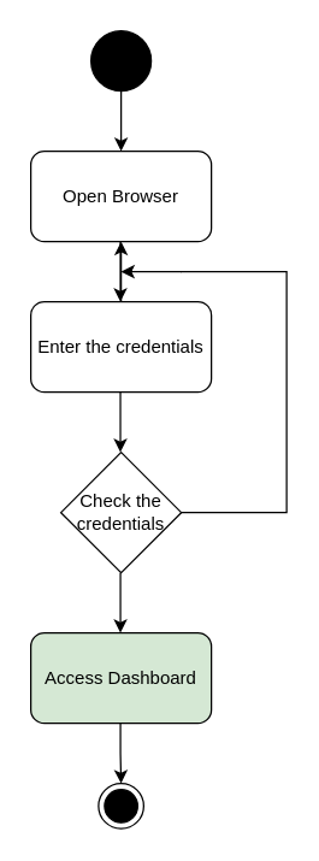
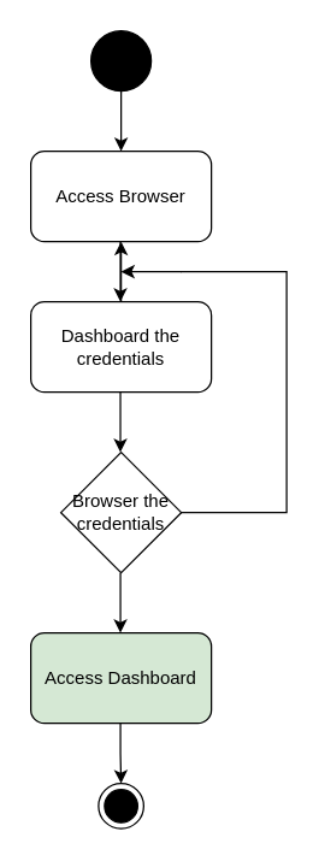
  <mxCell id="0" />
  <mxCell id="1" parent="0" />
  <mxCell id="2" value="" style="ellipse;fillColor=strokeColor;html=1;" parent="1" vertex="1"><mxGeometry x="60" y="20" width="40" height="40" as="geometry" /></mxCell>
- <mxCell id="3" value="Open Browser" style="rounded=1;whiteSpace=wrap;html=1;" parent="1" vertex="1"><mxGeometry x="20" y="100" width="120" height="60" as="geometry" /></mxCell>
+ <mxCell id="3" value="Access Browser" style="rounded=1;whiteSpace=wrap;html=1;" parent="1" vertex="1"><mxGeometry x="20" y="100" width="120" height="60" as="geometry" /></mxCell>
  <mxCell id="4" value="" style="endArrow=classic;html=1;rounded=0;exitX=0.5;exitY=1;exitDx=0;exitDy=0;entryX=0.5;entryY=0;entryDx=0;entryDy=0;" parent="1" source="2" target="3" edge="1"><mxGeometry width="50" height="50" relative="1" as="geometry"><mxPoint x="110" y="200" as="sourcePoint" /><mxPoint x="220" y="180" as="targetPoint" /></mxGeometry></mxCell>
  <mxCell id="5" value="" style="edgeStyle=orthogonalEdgeStyle;rounded=0;orthogonalLoop=1;jettySize=auto;html=1;" parent="1" source="6" target="3" edge="1"><mxGeometry relative="1" as="geometry" /></mxCell>
- <mxCell id="6" value="Enter the credentials" style="rounded=1;whiteSpace=wrap;html=1;" parent="1" vertex="1"><mxGeometry x="20" y="200" width="120" height="60" as="geometry" /></mxCell>
+ <mxCell id="6" value="Dashboard the credentials" style="rounded=1;whiteSpace=wrap;html=1;" parent="1" vertex="1"><mxGeometry x="20" y="200" width="120" height="60" as="geometry" /></mxCell>
  <mxCell id="7" value="" style="endArrow=classic;html=1;rounded=0;exitX=0.5;exitY=1;exitDx=0;exitDy=0;entryX=0.5;entryY=0;entryDx=0;entryDy=0;" parent="1" edge="1"><mxGeometry width="50" height="50" relative="1" as="geometry"><mxPoint x="79.52" y="160" as="sourcePoint" /><mxPoint x="79.52" y="200" as="targetPoint" /><Array as="points"><mxPoint x="79.52" y="180" /></Array></mxGeometry></mxCell>
- <mxCell id="8" value="Check the credentials" style="rhombus;whiteSpace=wrap;html=1;" parent="1" vertex="1"><mxGeometry x="40" y="300" width="80" height="80" as="geometry" /></mxCell>
+ <mxCell id="8" value="Browser the credentials" style="rhombus;whiteSpace=wrap;html=1;" parent="1" vertex="1"><mxGeometry x="40" y="300" width="80" height="80" as="geometry" /></mxCell>
  <mxCell id="9" value="" style="endArrow=classic;html=1;rounded=0;exitX=0.5;exitY=1;exitDx=0;exitDy=0;entryX=0.5;entryY=0;entryDx=0;entryDy=0;" parent="1" edge="1"><mxGeometry width="50" height="50" relative="1" as="geometry"><mxPoint x="79.52" y="260" as="sourcePoint" /><mxPoint x="79.52" y="300" as="targetPoint" /><Array as="points"><mxPoint x="79.52" y="280" /></Array></mxGeometry></mxCell>
  <mxCell id="10" value="" style="shape=partialRectangle;whiteSpace=wrap;html=1;bottom=1;right=1;left=1;top=0;fillColor=none;routingCenterX=-0.5;direction=north;" parent="1" vertex="1"><mxGeometry x="120" y="180" width="70" height="160" as="geometry" /></mxCell>
  <mxCell id="11" value="" style="endArrow=classic;html=1;rounded=0;exitX=1;exitY=0;exitDx=0;exitDy=0;" parent="1" source="10" edge="1"><mxGeometry width="50" height="50" relative="1" as="geometry"><mxPoint x="130" y="390" as="sourcePoint" /><mxPoint x="80" y="180" as="targetPoint" /></mxGeometry></mxCell>
  <mxCell id="12" value="" style="endArrow=classic;html=1;rounded=0;exitX=0.5;exitY=1;exitDx=0;exitDy=0;entryX=0.5;entryY=0;entryDx=0;entryDy=0;" parent="1" edge="1"><mxGeometry width="50" height="50" relative="1" as="geometry"><mxPoint x="79.55" y="380" as="sourcePoint" /><mxPoint x="79.55" y="420" as="targetPoint" /><Array as="points"><mxPoint x="79.55" y="400" /></Array></mxGeometry></mxCell>
  <mxCell id="13" value="Access Dashboard" style="rounded=1;whiteSpace=wrap;html=1;fillColor=#d5e8d4;" parent="1" vertex="1"><mxGeometry x="20" y="420" width="120" height="60" as="geometry" /></mxCell>
  <mxCell id="14" value="" style="endArrow=classic;html=1;rounded=0;exitX=0.5;exitY=1;exitDx=0;exitDy=0;entryX=0.5;entryY=0;entryDx=0;entryDy=0;" parent="1" target="15" edge="1"><mxGeometry width="50" height="50" relative="1" as="geometry"><mxPoint x="79.55" y="480" as="sourcePoint" /><mxPoint x="79.55" y="520" as="targetPoint" /><Array as="points"><mxPoint x="79.55" y="500" /></Array></mxGeometry></mxCell>
  <mxCell id="15" value="" style="ellipse;html=1;shape=endState;fillColor=strokeColor;" parent="1" vertex="1"><mxGeometry x="65" y="520" width="30" height="30" as="geometry" /></mxCell>
